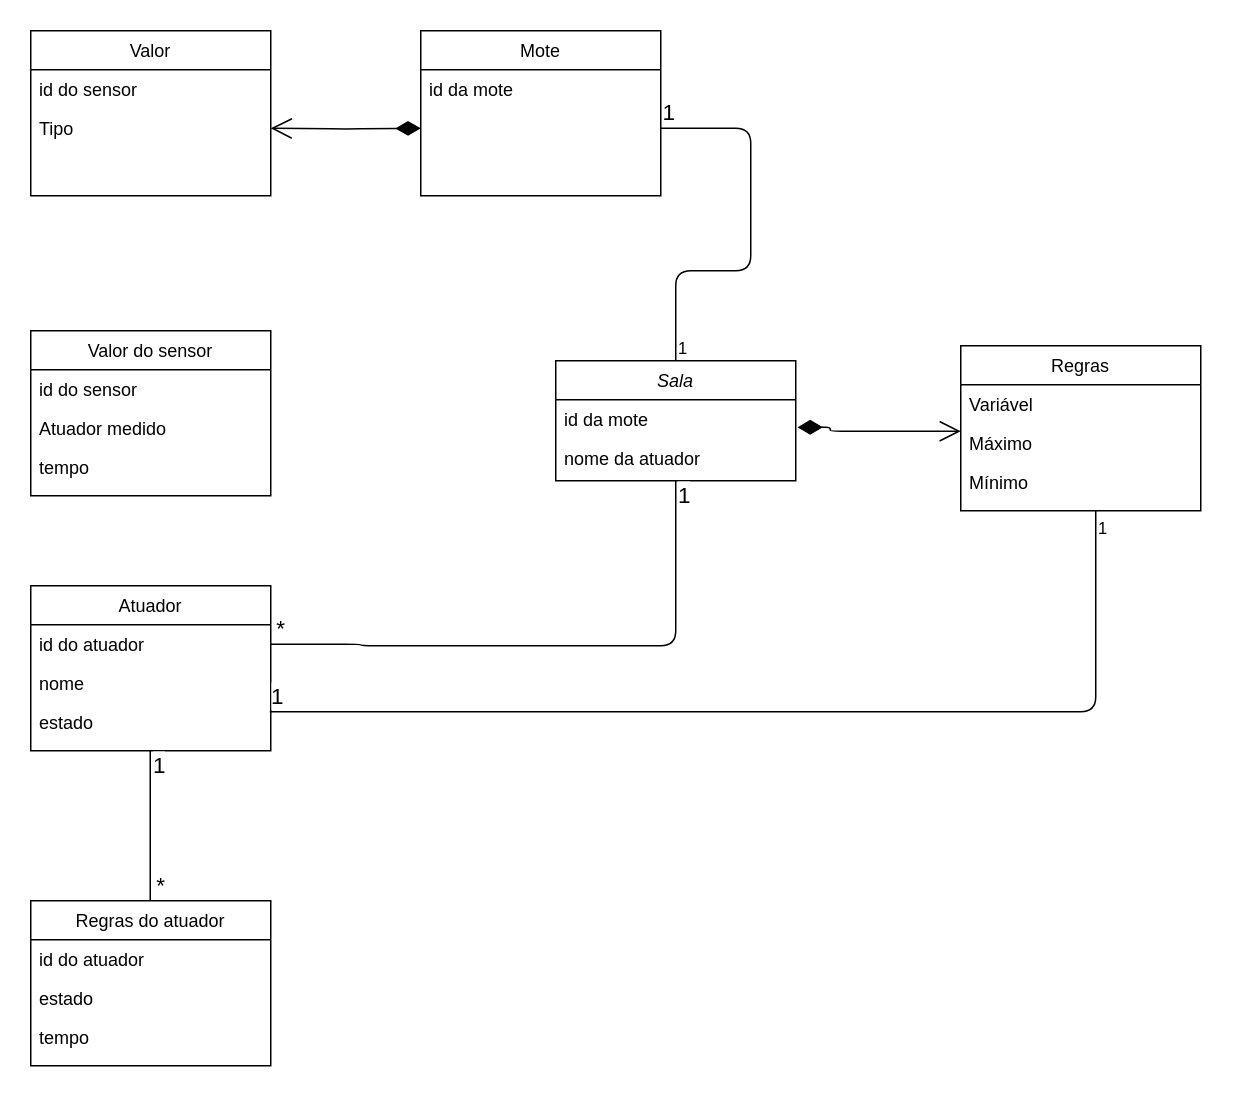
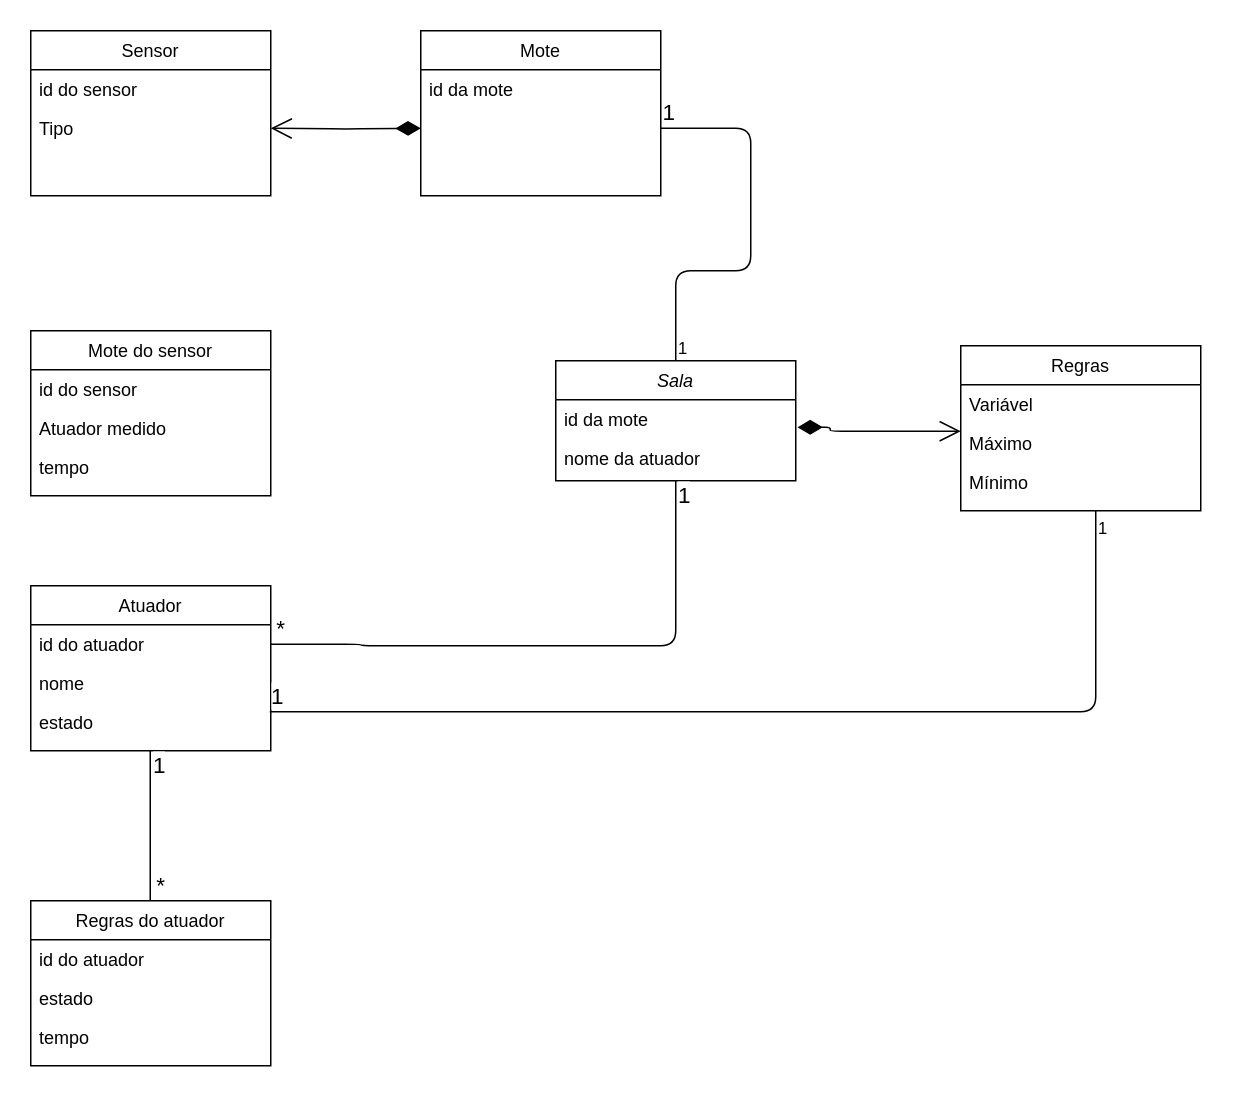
  <mxCell id="0" />
  <mxCell id="1" parent="0" />
  <mxCell id="2" value="Sala" style="swimlane;fontStyle=2;align=center;verticalAlign=top;childLayout=stackLayout;horizontal=1;startSize=26;horizontalStack=0;resizeParent=1;resizeLast=0;collapsible=1;marginBottom=0;rounded=0;shadow=0;strokeWidth=1;" parent="1" vertex="1"><mxGeometry x="370" y="240" width="160" height="80" as="geometry"><mxRectangle x="230" y="140" width="160" height="26" as="alternateBounds" /></mxGeometry></mxCell>
  <mxCell id="3" value="id da mote" style="text;align=left;verticalAlign=top;spacingLeft=4;spacingRight=4;overflow=hidden;rotatable=0;points=[[0,0.5],[1,0.5]];portConstraint=eastwest;" parent="2" vertex="1"><mxGeometry y="26" width="160" height="26" as="geometry" /></mxCell>
  <mxCell id="4" value="nome da atuador" style="text;align=left;verticalAlign=top;spacingLeft=4;spacingRight=4;overflow=hidden;rotatable=0;points=[[0,0.5],[1,0.5]];portConstraint=eastwest;rounded=0;shadow=0;html=0;" parent="2" vertex="1"><mxGeometry y="52" width="160" height="26" as="geometry" /></mxCell>
  <mxCell id="5" value="Regras" style="swimlane;fontStyle=0;align=center;verticalAlign=top;childLayout=stackLayout;horizontal=1;startSize=26;horizontalStack=0;resizeParent=1;resizeLast=0;collapsible=1;marginBottom=0;rounded=0;shadow=0;strokeWidth=1;" parent="1" vertex="1"><mxGeometry x="640" y="230" width="160" height="110" as="geometry"><mxRectangle x="550" y="140" width="160" height="26" as="alternateBounds" /></mxGeometry></mxCell>
  <mxCell id="6" value="Variável" style="text;align=left;verticalAlign=top;spacingLeft=4;spacingRight=4;overflow=hidden;rotatable=0;points=[[0,0.5],[1,0.5]];portConstraint=eastwest;" parent="5" vertex="1"><mxGeometry y="26" width="160" height="26" as="geometry" /></mxCell>
  <mxCell id="7" value="Máximo" style="text;align=left;verticalAlign=top;spacingLeft=4;spacingRight=4;overflow=hidden;rotatable=0;points=[[0,0.5],[1,0.5]];portConstraint=eastwest;rounded=0;shadow=0;html=0;" parent="5" vertex="1"><mxGeometry y="52" width="160" height="26" as="geometry" /></mxCell>
  <mxCell id="8" value="Mínimo" style="text;align=left;verticalAlign=top;spacingLeft=4;spacingRight=4;overflow=hidden;rotatable=0;points=[[0,0.5],[1,0.5]];portConstraint=eastwest;rounded=0;shadow=0;html=0;" parent="5" vertex="1"><mxGeometry y="78" width="160" height="26" as="geometry" /></mxCell>
  <mxCell id="9" value="Atuador" style="swimlane;fontStyle=0;align=center;verticalAlign=top;childLayout=stackLayout;horizontal=1;startSize=26;horizontalStack=0;resizeParent=1;resizeLast=0;collapsible=1;marginBottom=0;rounded=0;shadow=0;strokeWidth=1;" parent="1" vertex="1"><mxGeometry x="20" y="390" width="160" height="110" as="geometry"><mxRectangle x="550" y="140" width="160" height="26" as="alternateBounds" /></mxGeometry></mxCell>
  <mxCell id="10" value="id do atuador" style="text;align=left;verticalAlign=top;spacingLeft=4;spacingRight=4;overflow=hidden;rotatable=0;points=[[0,0.5],[1,0.5]];portConstraint=eastwest;" parent="9" vertex="1"><mxGeometry y="26" width="160" height="26" as="geometry" /></mxCell>
  <mxCell id="11" value="nome" style="text;align=left;verticalAlign=top;spacingLeft=4;spacingRight=4;overflow=hidden;rotatable=0;points=[[0,0.5],[1,0.5]];portConstraint=eastwest;rounded=0;shadow=0;html=0;" parent="9" vertex="1"><mxGeometry y="52" width="160" height="26" as="geometry" /></mxCell>
  <mxCell id="12" value="estado" style="text;align=left;verticalAlign=top;spacingLeft=4;spacingRight=4;overflow=hidden;rotatable=0;points=[[0,0.5],[1,0.5]];portConstraint=eastwest;rounded=0;shadow=0;html=0;" parent="9" vertex="1"><mxGeometry y="78" width="160" height="26" as="geometry" /></mxCell>
- <mxCell id="13" value="Valor" style="swimlane;fontStyle=0;align=center;verticalAlign=top;childLayout=stackLayout;horizontal=1;startSize=26;horizontalStack=0;resizeParent=1;resizeLast=0;collapsible=1;marginBottom=0;rounded=0;shadow=0;strokeWidth=1;" parent="1" vertex="1"><mxGeometry x="20" y="20" width="160" height="110" as="geometry"><mxRectangle x="550" y="140" width="160" height="26" as="alternateBounds" /></mxGeometry></mxCell>
+ <mxCell id="13" value="Sensor" style="swimlane;fontStyle=0;align=center;verticalAlign=top;childLayout=stackLayout;horizontal=1;startSize=26;horizontalStack=0;resizeParent=1;resizeLast=0;collapsible=1;marginBottom=0;rounded=0;shadow=0;strokeWidth=1;" parent="1" vertex="1"><mxGeometry x="20" y="20" width="160" height="110" as="geometry"><mxRectangle x="550" y="140" width="160" height="26" as="alternateBounds" /></mxGeometry></mxCell>
  <mxCell id="14" value="id do sensor" style="text;align=left;verticalAlign=top;spacingLeft=4;spacingRight=4;overflow=hidden;rotatable=0;points=[[0,0.5],[1,0.5]];portConstraint=eastwest;" parent="13" vertex="1"><mxGeometry y="26" width="160" height="26" as="geometry" /></mxCell>
  <mxCell id="15" value="Tipo" style="text;align=left;verticalAlign=top;spacingLeft=4;spacingRight=4;overflow=hidden;rotatable=0;points=[[0,0.5],[1,0.5]];portConstraint=eastwest;rounded=0;shadow=0;html=0;" parent="13" vertex="1"><mxGeometry y="52" width="160" height="26" as="geometry" /></mxCell>
  <mxCell id="16" value="" style="endArrow=none;html=1;edgeStyle=orthogonalEdgeStyle;exitX=0.5;exitY=0;exitDx=0;exitDy=0;entryX=1;entryY=0.5;entryDx=0;entryDy=0;" parent="1" source="2" edge="1"><mxGeometry relative="1" as="geometry"><mxPoint x="450" y="180" as="sourcePoint" /><mxPoint x="440" y="85" as="targetPoint" /><Array as="points"><mxPoint x="450" y="180" /><mxPoint x="500" y="180" /><mxPoint x="500" y="85" /></Array></mxGeometry></mxCell>
  <mxCell id="17" value="1" style="edgeLabel;resizable=0;html=1;align=left;verticalAlign=bottom;" parent="16" connectable="0" vertex="1"><mxGeometry x="-1" relative="1" as="geometry" /></mxCell>
  <mxCell id="18" value="1" style="edgeLabel;resizable=0;html=1;align=right;verticalAlign=bottom;fontSize=15;" parent="16" connectable="0" vertex="1"><mxGeometry x="1" relative="1" as="geometry"><mxPoint x="10" as="offset" /></mxGeometry></mxCell>
  <mxCell id="19" value="" style="endArrow=none;html=1;edgeStyle=orthogonalEdgeStyle;entryX=0.996;entryY=0.231;entryDx=0;entryDy=0;entryPerimeter=0;" parent="1" target="12" edge="1"><mxGeometry relative="1" as="geometry"><mxPoint x="730" y="340" as="sourcePoint" /><mxPoint x="230" y="450" as="targetPoint" /><Array as="points"><mxPoint x="730" y="474" /></Array></mxGeometry></mxCell>
  <mxCell id="20" value="1" style="edgeLabel;resizable=0;html=1;align=left;verticalAlign=bottom;" parent="19" connectable="0" vertex="1"><mxGeometry x="-1" relative="1" as="geometry"><mxPoint y="20" as="offset" /></mxGeometry></mxCell>
  <mxCell id="21" value="1" style="edgeLabel;resizable=0;html=1;align=right;verticalAlign=bottom;fontSize=15;" parent="19" connectable="0" vertex="1"><mxGeometry x="1" relative="1" as="geometry"><mxPoint x="10" as="offset" /></mxGeometry></mxCell>
  <mxCell id="22" value="" style="endArrow=none;html=1;edgeStyle=orthogonalEdgeStyle;exitX=0.5;exitY=1;exitDx=0;exitDy=0;entryX=1;entryY=0.5;entryDx=0;entryDy=0;" parent="1" source="2" target="10" edge="1"><mxGeometry relative="1" as="geometry"><mxPoint x="280" y="380" as="sourcePoint" /><mxPoint x="240" y="410" as="targetPoint" /><Array as="points"><mxPoint x="450" y="430" /><mxPoint x="240" y="430" /></Array></mxGeometry></mxCell>
  <mxCell id="23" value="&lt;font style=&quot;font-size: 15px&quot;&gt;1&lt;/font&gt;" style="edgeLabel;resizable=0;html=1;align=left;verticalAlign=bottom;" parent="22" connectable="0" vertex="1"><mxGeometry x="-1" relative="1" as="geometry"><mxPoint y="20" as="offset" /></mxGeometry></mxCell>
  <mxCell id="24" value="&lt;font style=&quot;font-size: 15px&quot;&gt;*&lt;/font&gt;" style="edgeLabel;resizable=0;html=1;align=right;verticalAlign=bottom;" parent="22" connectable="0" vertex="1"><mxGeometry x="1" relative="1" as="geometry"><mxPoint x="10" as="offset" /></mxGeometry></mxCell>
  <mxCell id="25" value="Mote" style="swimlane;fontStyle=0;align=center;verticalAlign=top;childLayout=stackLayout;horizontal=1;startSize=26;horizontalStack=0;resizeParent=1;resizeLast=0;collapsible=1;marginBottom=0;rounded=0;shadow=0;strokeWidth=1;" parent="1" vertex="1"><mxGeometry x="280" y="20" width="160" height="110" as="geometry"><mxRectangle x="550" y="140" width="160" height="26" as="alternateBounds" /></mxGeometry></mxCell>
  <mxCell id="26" value="id da mote" style="text;align=left;verticalAlign=top;spacingLeft=4;spacingRight=4;overflow=hidden;rotatable=0;points=[[0,0.5],[1,0.5]];portConstraint=eastwest;" parent="25" vertex="1"><mxGeometry y="26" width="160" height="26" as="geometry" /></mxCell>
  <mxCell id="27" value="" style="endArrow=open;html=1;endSize=12;startArrow=diamondThin;startSize=14;startFill=1;edgeStyle=orthogonalEdgeStyle;align=left;verticalAlign=bottom;exitX=0;exitY=0.5;exitDx=0;exitDy=0;entryX=1;entryY=0.5;entryDx=0;entryDy=0;" parent="1" target="15" edge="1"><mxGeometry x="-1" y="3" relative="1" as="geometry"><mxPoint x="280" y="85" as="sourcePoint" /><mxPoint x="170" y="150" as="targetPoint" /><Array as="points" /></mxGeometry></mxCell>
- <mxCell id="28" value="Valor do sensor" style="swimlane;fontStyle=0;align=center;verticalAlign=top;childLayout=stackLayout;horizontal=1;startSize=26;horizontalStack=0;resizeParent=1;resizeLast=0;collapsible=1;marginBottom=0;rounded=0;shadow=0;strokeWidth=1;" vertex="1" parent="1"><mxGeometry x="20" y="220" width="160" height="110" as="geometry"><mxRectangle x="550" y="140" width="160" height="26" as="alternateBounds" /></mxGeometry></mxCell>
+ <mxCell id="28" value="Mote do sensor" style="swimlane;fontStyle=0;align=center;verticalAlign=top;childLayout=stackLayout;horizontal=1;startSize=26;horizontalStack=0;resizeParent=1;resizeLast=0;collapsible=1;marginBottom=0;rounded=0;shadow=0;strokeWidth=1;" vertex="1" parent="1"><mxGeometry x="20" y="220" width="160" height="110" as="geometry"><mxRectangle x="550" y="140" width="160" height="26" as="alternateBounds" /></mxGeometry></mxCell>
  <mxCell id="29" value="id do sensor" style="text;align=left;verticalAlign=top;spacingLeft=4;spacingRight=4;overflow=hidden;rotatable=0;points=[[0,0.5],[1,0.5]];portConstraint=eastwest;" vertex="1" parent="28"><mxGeometry y="26" width="160" height="26" as="geometry" /></mxCell>
  <mxCell id="30" value="Atuador medido&#10;" style="text;align=left;verticalAlign=top;spacingLeft=4;spacingRight=4;overflow=hidden;rotatable=0;points=[[0,0.5],[1,0.5]];portConstraint=eastwest;rounded=0;shadow=0;html=0;" vertex="1" parent="28"><mxGeometry y="52" width="160" height="26" as="geometry" /></mxCell>
  <mxCell id="31" value="tempo" style="text;align=left;verticalAlign=top;spacingLeft=4;spacingRight=4;overflow=hidden;rotatable=0;points=[[0,0.5],[1,0.5]];portConstraint=eastwest;rounded=0;shadow=0;html=0;" vertex="1" parent="28"><mxGeometry y="78" width="160" height="26" as="geometry" /></mxCell>
  <mxCell id="32" value="Regras do atuador" style="swimlane;fontStyle=0;align=center;verticalAlign=top;childLayout=stackLayout;horizontal=1;startSize=26;horizontalStack=0;resizeParent=1;resizeLast=0;collapsible=1;marginBottom=0;rounded=0;shadow=0;strokeWidth=1;" vertex="1" parent="1"><mxGeometry x="20" y="600" width="160" height="110" as="geometry"><mxRectangle x="550" y="140" width="160" height="26" as="alternateBounds" /></mxGeometry></mxCell>
  <mxCell id="33" value="id do atuador" style="text;align=left;verticalAlign=top;spacingLeft=4;spacingRight=4;overflow=hidden;rotatable=0;points=[[0,0.5],[1,0.5]];portConstraint=eastwest;" vertex="1" parent="32"><mxGeometry y="26" width="160" height="26" as="geometry" /></mxCell>
  <mxCell id="34" value="estado" style="text;align=left;verticalAlign=top;spacingLeft=4;spacingRight=4;overflow=hidden;rotatable=0;points=[[0,0.5],[1,0.5]];portConstraint=eastwest;rounded=0;shadow=0;html=0;" vertex="1" parent="32"><mxGeometry y="52" width="160" height="26" as="geometry" /></mxCell>
  <mxCell id="35" value="tempo" style="text;align=left;verticalAlign=top;spacingLeft=4;spacingRight=4;overflow=hidden;rotatable=0;points=[[0,0.5],[1,0.5]];portConstraint=eastwest;rounded=0;shadow=0;html=0;" vertex="1" parent="32"><mxGeometry y="78" width="160" height="26" as="geometry" /></mxCell>
  <mxCell id="36" value="" style="endArrow=none;html=1;edgeStyle=orthogonalEdgeStyle;" edge="1" parent="1"><mxGeometry relative="1" as="geometry"><mxPoint x="99.66" y="500" as="sourcePoint" /><mxPoint x="99.66" y="600" as="targetPoint" /><Array as="points"><mxPoint x="99.66" y="500" /></Array></mxGeometry></mxCell>
  <mxCell id="37" value="1" style="edgeLabel;resizable=0;html=1;align=left;verticalAlign=bottom;fontSize=15;" connectable="0" vertex="1" parent="36"><mxGeometry x="-1" relative="1" as="geometry"><mxPoint y="20" as="offset" /></mxGeometry></mxCell>
  <mxCell id="38" value="*" style="edgeLabel;resizable=0;html=1;align=right;verticalAlign=bottom;fontSize=15;" connectable="0" vertex="1" parent="36"><mxGeometry x="1" relative="1" as="geometry"><mxPoint x="10" as="offset" /></mxGeometry></mxCell>
  <mxCell id="39" value="" style="endArrow=open;html=1;endSize=12;startArrow=diamondThin;startSize=14;startFill=1;edgeStyle=orthogonalEdgeStyle;align=left;verticalAlign=bottom;exitX=1.007;exitY=0.706;exitDx=0;exitDy=0;exitPerimeter=0;" edge="1" parent="1" source="3"><mxGeometry x="-1" y="3" relative="1" as="geometry"><mxPoint x="540" y="287" as="sourcePoint" /><mxPoint x="640" y="287" as="targetPoint" /><Array as="points"><mxPoint x="553" y="284" /><mxPoint x="553" y="287" /></Array></mxGeometry></mxCell>
